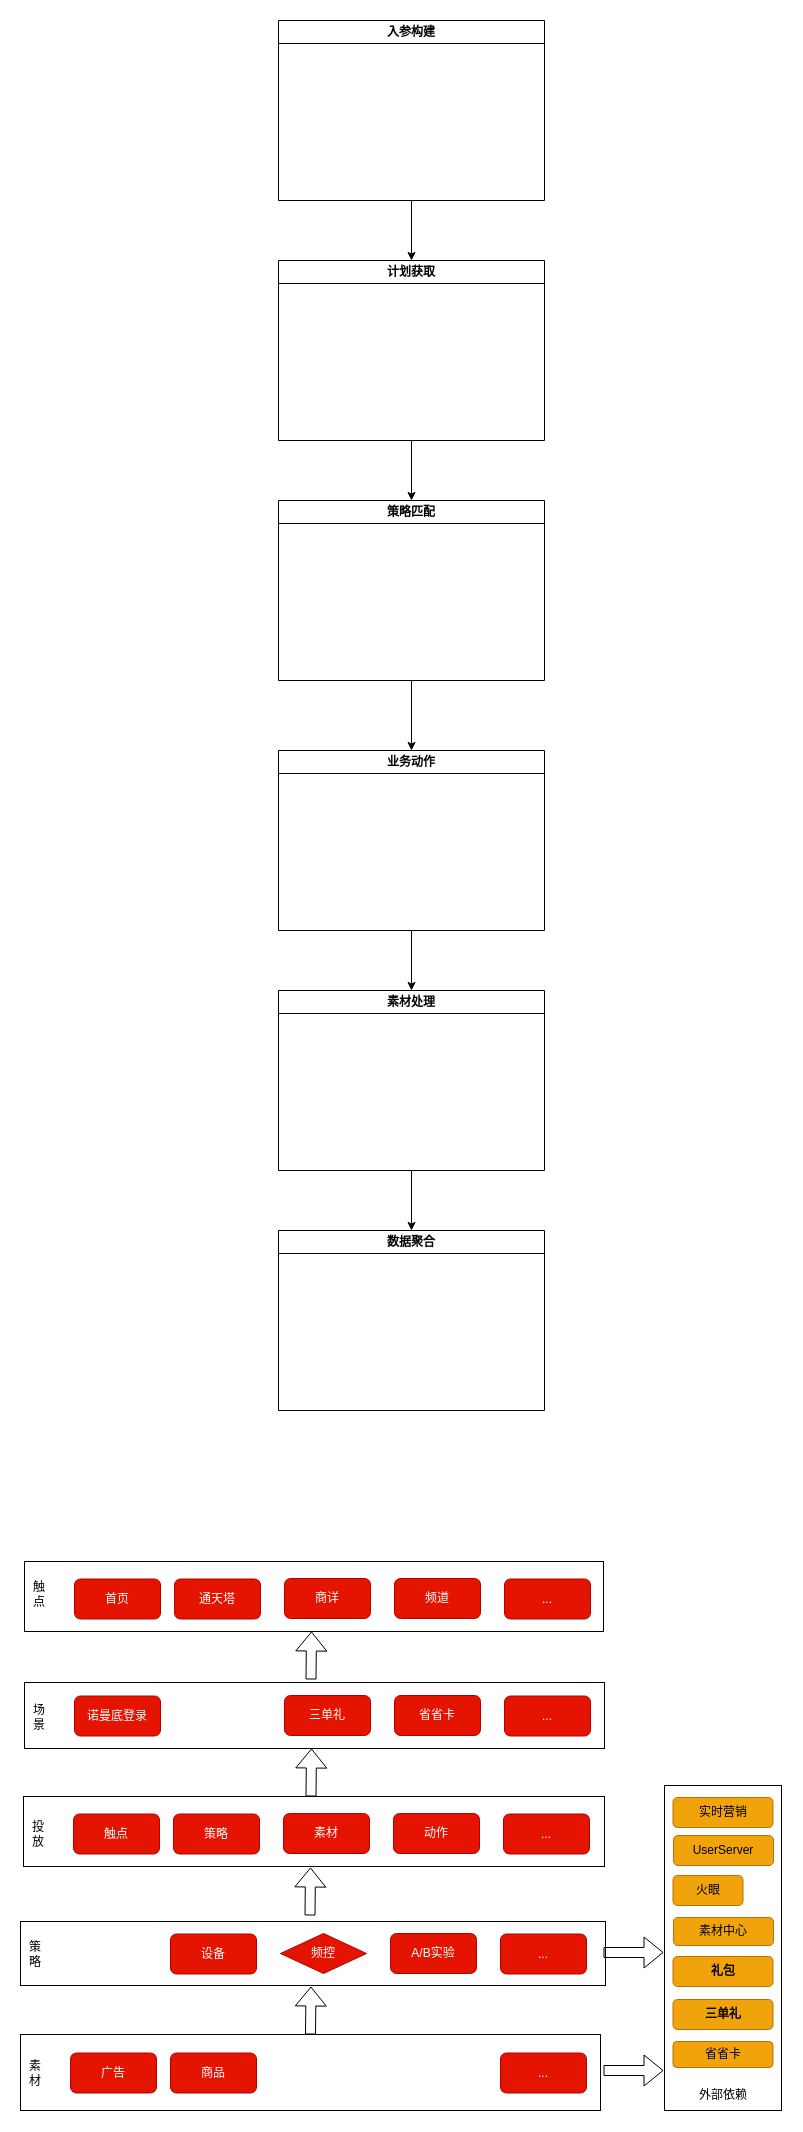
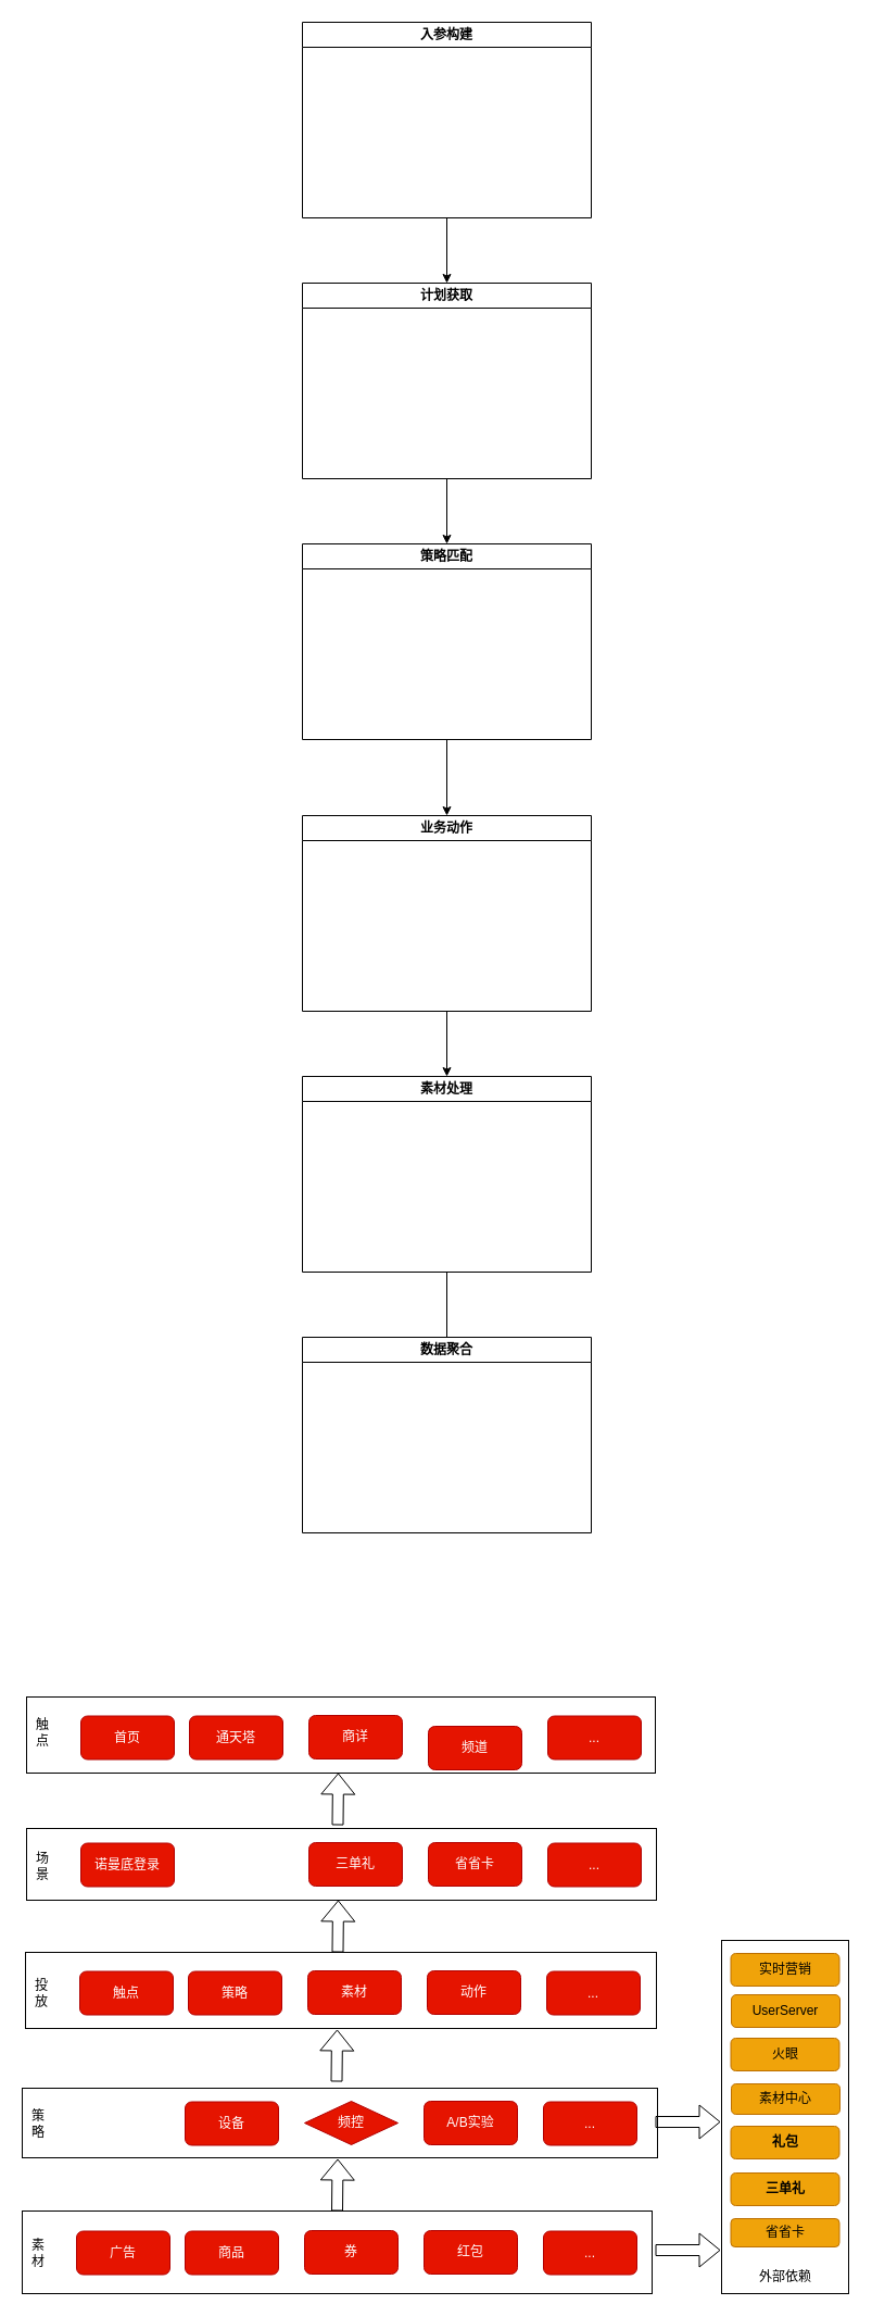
  <mxCell id="0" />
  <mxCell id="1" parent="0" />
  <mxCell id="2" style="edgeStyle=orthogonalEdgeStyle;rounded=0;orthogonalLoop=1;jettySize=auto;html=1;entryX=0.5;entryY=0;entryDx=0;entryDy=0;" parent="1" source="3" target="5" edge="1"><mxGeometry relative="1" as="geometry" /></mxCell>
  <mxCell id="3" value="入参构建" style="swimlane;whiteSpace=wrap;html=1;" parent="1" vertex="1"><mxGeometry x="278" y="20" width="266" height="180" as="geometry"><mxRectangle x="240" y="120" width="90" height="30" as="alternateBounds" /></mxGeometry></mxCell>
  <mxCell id="4" style="edgeStyle=orthogonalEdgeStyle;rounded=0;orthogonalLoop=1;jettySize=auto;html=1;entryX=0.5;entryY=0;entryDx=0;entryDy=0;" parent="1" source="5" target="7" edge="1"><mxGeometry relative="1" as="geometry" /></mxCell>
  <mxCell id="5" value="计划获取" style="swimlane;whiteSpace=wrap;html=1;" parent="1" vertex="1"><mxGeometry x="278" y="260" width="266" height="180" as="geometry"><mxRectangle x="240" y="120" width="90" height="30" as="alternateBounds" /></mxGeometry></mxCell>
  <mxCell id="6" style="edgeStyle=orthogonalEdgeStyle;rounded=0;orthogonalLoop=1;jettySize=auto;html=1;entryX=0.5;entryY=0;entryDx=0;entryDy=0;" parent="1" source="7" target="9" edge="1"><mxGeometry relative="1" as="geometry" /></mxCell>
  <mxCell id="7" value="策略匹配" style="swimlane;whiteSpace=wrap;html=1;" parent="1" vertex="1"><mxGeometry x="278" y="500" width="266" height="180" as="geometry"><mxRectangle x="240" y="120" width="90" height="30" as="alternateBounds" /></mxGeometry></mxCell>
  <mxCell id="8" style="edgeStyle=orthogonalEdgeStyle;rounded=0;orthogonalLoop=1;jettySize=auto;html=1;entryX=0.5;entryY=0;entryDx=0;entryDy=0;" parent="1" source="9" target="11" edge="1"><mxGeometry relative="1" as="geometry" /></mxCell>
  <mxCell id="9" value="业务动作" style="swimlane;whiteSpace=wrap;html=1;" parent="1" vertex="1"><mxGeometry x="278" y="750" width="266" height="180" as="geometry"><mxRectangle x="240" y="120" width="90" height="30" as="alternateBounds" /></mxGeometry></mxCell>
- <mxCell id="10" style="edgeStyle=orthogonalEdgeStyle;rounded=0;orthogonalLoop=1;jettySize=auto;html=1;" parent="1" source="11" target="12" edge="1"><mxGeometry relative="1" as="geometry" /></mxCell>
+ <mxCell id="10" style="edgeStyle=orthogonalEdgeStyle;rounded=0;orthogonalLoop=1;jettySize=auto;html=1;endArrow=none;" parent="1" source="11" target="12" edge="1"><mxGeometry relative="1" as="geometry" /></mxCell>
  <mxCell id="11" value="素材处理" style="swimlane;whiteSpace=wrap;html=1;" parent="1" vertex="1"><mxGeometry x="278" y="990" width="266" height="180" as="geometry"><mxRectangle x="240" y="120" width="90" height="30" as="alternateBounds" /></mxGeometry></mxCell>
  <mxCell id="12" value="数据聚合" style="swimlane;whiteSpace=wrap;html=1;" parent="1" vertex="1"><mxGeometry x="278" y="1230" width="266" height="180" as="geometry"><mxRectangle x="240" y="120" width="90" height="30" as="alternateBounds" /></mxGeometry></mxCell>
  <mxCell id="13" value="" style="rounded=0;whiteSpace=wrap;html=1;" parent="1" vertex="1"><mxGeometry x="20" y="2034" width="580" height="76" as="geometry" /></mxCell>
  <mxCell id="14" value="素&lt;br&gt;材" style="text;html=1;strokeColor=none;fillColor=none;align=center;verticalAlign=middle;whiteSpace=wrap;rounded=0;" parent="1" vertex="1"><mxGeometry x="20" y="2041" width="30" height="63" as="geometry" /></mxCell>
  <mxCell id="15" value="广告" style="rounded=1;whiteSpace=wrap;html=1;fillColor=#e51400;fontColor=#ffffff;strokeColor=#B20000;" parent="1" vertex="1"><mxGeometry x="70" y="2052.5" width="86" height="40" as="geometry" /></mxCell>
  <mxCell id="16" value="商品" style="rounded=1;whiteSpace=wrap;html=1;fillColor=#e51400;fontColor=#ffffff;strokeColor=#B20000;" parent="1" vertex="1"><mxGeometry x="170" y="2052.5" width="86" height="40" as="geometry" /></mxCell>
+ <mxCell id="17" value="券" style="rounded=1;whiteSpace=wrap;html=1;fillColor=#e51400;fontColor=#ffffff;strokeColor=#B20000;" parent="1" vertex="1"><mxGeometry x="280" y="2052" width="86" height="40" as="geometry" /></mxCell>
+ <mxCell id="18" value="红包" style="rounded=1;whiteSpace=wrap;html=1;fillColor=#e51400;fontColor=#ffffff;strokeColor=#B20000;" parent="1" vertex="1"><mxGeometry x="390" y="2052" width="86" height="40" as="geometry" /></mxCell>
  <mxCell id="19" value="..." style="rounded=1;whiteSpace=wrap;html=1;fillColor=#e51400;fontColor=#ffffff;strokeColor=#B20000;" parent="1" vertex="1"><mxGeometry x="500" y="2052.5" width="86" height="40" as="geometry" /></mxCell>
  <mxCell id="20" value="" style="rounded=0;whiteSpace=wrap;html=1;" parent="1" vertex="1"><mxGeometry x="20" y="1921" width="585" height="64" as="geometry" /></mxCell>
  <mxCell id="21" value="策&lt;br&gt;略&lt;br&gt;" style="text;html=1;strokeColor=none;fillColor=none;align=center;verticalAlign=middle;whiteSpace=wrap;rounded=0;" parent="1" vertex="1"><mxGeometry x="20" y="1922" width="30" height="63" as="geometry" /></mxCell>
  <mxCell id="22" value="设备" style="rounded=1;whiteSpace=wrap;html=1;fillColor=#e51400;fontColor=#ffffff;strokeColor=#B20000;" parent="1" vertex="1"><mxGeometry x="170" y="1933.5" width="86" height="40" as="geometry" /></mxCell>
  <mxCell id="23" value="频控" style="rhombus;whiteSpace=wrap;html=1;fillColor=#e51400;fontColor=#ffffff;strokeColor=#B20000;" parent="1" vertex="1"><mxGeometry x="280" y="1933" width="86" height="40" as="geometry" /></mxCell>
  <mxCell id="24" value="A/B实验" style="rounded=1;whiteSpace=wrap;html=1;fillColor=#e51400;fontColor=#ffffff;strokeColor=#B20000;" parent="1" vertex="1"><mxGeometry x="390" y="1933" width="86" height="40" as="geometry" /></mxCell>
  <mxCell id="25" value="..." style="rounded=1;whiteSpace=wrap;html=1;fillColor=#e51400;fontColor=#ffffff;strokeColor=#B20000;" parent="1" vertex="1"><mxGeometry x="500" y="1933.5" width="86" height="40" as="geometry" /></mxCell>
  <mxCell id="26" value="" style="shape=flexArrow;endArrow=classic;html=1;rounded=0;exitX=0.5;exitY=0;exitDx=0;exitDy=0;" parent="1" edge="1"><mxGeometry width="50" height="50" relative="1" as="geometry"><mxPoint x="310" y="2034" as="sourcePoint" /><mxPoint x="310.5" y="1986" as="targetPoint" /></mxGeometry></mxCell>
  <mxCell id="27" value="" style="shape=flexArrow;endArrow=classic;html=1;rounded=0;exitX=0.5;exitY=0;exitDx=0;exitDy=0;" parent="1" edge="1"><mxGeometry width="50" height="50" relative="1" as="geometry"><mxPoint x="309.5" y="1915" as="sourcePoint" /><mxPoint x="310" y="1867" as="targetPoint" /></mxGeometry></mxCell>
  <mxCell id="28" value="" style="rounded=0;whiteSpace=wrap;html=1;" parent="1" vertex="1"><mxGeometry x="23" y="1796" width="581" height="70" as="geometry" /></mxCell>
  <mxCell id="29" value="投&lt;br&gt;放&lt;br&gt;" style="text;html=1;strokeColor=none;fillColor=none;align=center;verticalAlign=middle;whiteSpace=wrap;rounded=0;" parent="1" vertex="1"><mxGeometry x="23" y="1802" width="30" height="63" as="geometry" /></mxCell>
  <mxCell id="30" value="触点" style="rounded=1;whiteSpace=wrap;html=1;fillColor=#e51400;fontColor=#ffffff;strokeColor=#B20000;" parent="1" vertex="1"><mxGeometry x="73" y="1813.5" width="86" height="40" as="geometry" /></mxCell>
  <mxCell id="31" value="策略" style="rounded=1;whiteSpace=wrap;html=1;fillColor=#e51400;fontColor=#ffffff;strokeColor=#B20000;" parent="1" vertex="1"><mxGeometry x="173" y="1813.5" width="86" height="40" as="geometry" /></mxCell>
  <mxCell id="32" value="素材" style="rounded=1;whiteSpace=wrap;html=1;fillColor=#e51400;fontColor=#ffffff;strokeColor=#B20000;" parent="1" vertex="1"><mxGeometry x="283" y="1813" width="86" height="40" as="geometry" /></mxCell>
  <mxCell id="33" value="动作" style="rounded=1;whiteSpace=wrap;html=1;fillColor=#e51400;fontColor=#ffffff;strokeColor=#B20000;" parent="1" vertex="1"><mxGeometry x="393" y="1813" width="86" height="40" as="geometry" /></mxCell>
  <mxCell id="34" value="..." style="rounded=1;whiteSpace=wrap;html=1;fillColor=#e51400;fontColor=#ffffff;strokeColor=#B20000;" parent="1" vertex="1"><mxGeometry x="503" y="1813.5" width="86" height="40" as="geometry" /></mxCell>
  <mxCell id="35" value="" style="rounded=0;whiteSpace=wrap;html=1;" parent="1" vertex="1"><mxGeometry x="664" y="1785" width="117" height="325" as="geometry" /></mxCell>
  <mxCell id="36" value="" style="shape=flexArrow;endArrow=classic;html=1;rounded=0;" parent="1" edge="1"><mxGeometry width="50" height="50" relative="1" as="geometry"><mxPoint x="603" y="1952" as="sourcePoint" /><mxPoint x="663" y="1952" as="targetPoint" /></mxGeometry></mxCell>
  <mxCell id="37" value="外部依赖" style="text;html=1;strokeColor=none;fillColor=none;align=center;verticalAlign=middle;whiteSpace=wrap;rounded=0;" parent="1" vertex="1"><mxGeometry x="693" y="2080" width="60" height="30" as="geometry" /></mxCell>
  <mxCell id="38" value="实时营销" style="rounded=1;whiteSpace=wrap;html=1;fillColor=#f0a30a;fontColor=#000000;strokeColor=#BD7000;" parent="1" vertex="1"><mxGeometry x="672.5" y="1797" width="100" height="30" as="geometry" /></mxCell>
  <mxCell id="39" value="UserServer" style="rounded=1;whiteSpace=wrap;html=1;fillColor=#f0a30a;fontColor=#000000;strokeColor=#BD7000;" parent="1" vertex="1"><mxGeometry x="673" y="1835" width="100" height="30" as="geometry" /></mxCell>
- <mxCell id="40" value="&lt;span style=&quot;font-weight: normal;&quot;&gt;火眼&lt;/span&gt;" style="rounded=1;whiteSpace=wrap;html=1;fontStyle=1;fillColor=#f0a30a;fontColor=#000000;strokeColor=#BD7000;" parent="1" vertex="1"><mxGeometry x="672.5" y="1875" width="70" height="30" as="geometry" /></mxCell>
+ <mxCell id="40" value="&lt;span style=&quot;font-weight: normal;&quot;&gt;火眼&lt;/span&gt;" style="rounded=1;whiteSpace=wrap;html=1;fontStyle=1;fillColor=#f0a30a;fontColor=#000000;strokeColor=#BD7000;" parent="1" vertex="1"><mxGeometry x="672.5" y="1875" width="100" height="30" as="geometry" /></mxCell>
  <mxCell id="41" value="素材中心" style="rounded=1;whiteSpace=wrap;html=1;fontStyle=0;fillColor=#f0a30a;fontColor=#000000;strokeColor=#BD7000;" parent="1" vertex="1"><mxGeometry x="673" y="1917" width="100" height="28" as="geometry" /></mxCell>
  <mxCell id="42" value="礼包" style="rounded=1;whiteSpace=wrap;html=1;fontStyle=1;fillColor=#f0a30a;fontColor=#000000;strokeColor=#BD7000;" parent="1" vertex="1"><mxGeometry x="672.5" y="1956" width="100" height="30" as="geometry" /></mxCell>
  <mxCell id="43" value="三单礼" style="rounded=1;whiteSpace=wrap;html=1;fontStyle=1;fillColor=#f0a30a;fontColor=#000000;strokeColor=#BD7000;" parent="1" vertex="1"><mxGeometry x="672.5" y="1999" width="100" height="30" as="geometry" /></mxCell>
  <mxCell id="44" value="省省卡" style="rounded=1;whiteSpace=wrap;html=1;fontStyle=0;fillColor=#f0a30a;fontColor=#000000;strokeColor=#BD7000;" parent="1" vertex="1"><mxGeometry x="672.5" y="2041" width="100" height="26" as="geometry" /></mxCell>
  <mxCell id="45" value="" style="rounded=0;whiteSpace=wrap;html=1;" parent="1" vertex="1"><mxGeometry x="24" y="1682" width="580" height="66" as="geometry" /></mxCell>
  <mxCell id="46" value="场&lt;br&gt;景&lt;br&gt;" style="text;html=1;strokeColor=none;fillColor=none;align=center;verticalAlign=middle;whiteSpace=wrap;rounded=0;" parent="1" vertex="1"><mxGeometry x="24" y="1685" width="30" height="63" as="geometry" /></mxCell>
  <mxCell id="47" value="诺曼底登录" style="rounded=1;whiteSpace=wrap;html=1;fillColor=#e51400;fontColor=#ffffff;strokeColor=#B20000;" parent="1" vertex="1"><mxGeometry x="74" y="1695.5" width="86" height="40" as="geometry" /></mxCell>
  <mxCell id="48" value="三单礼" style="rounded=1;whiteSpace=wrap;html=1;fillColor=#e51400;fontColor=#ffffff;strokeColor=#B20000;" parent="1" vertex="1"><mxGeometry x="284" y="1695" width="86" height="40" as="geometry" /></mxCell>
  <mxCell id="49" value="省省卡" style="rounded=1;whiteSpace=wrap;html=1;fillColor=#e51400;fontColor=#ffffff;strokeColor=#B20000;" parent="1" vertex="1"><mxGeometry x="394" y="1695" width="86" height="40" as="geometry" /></mxCell>
  <mxCell id="50" value="..." style="rounded=1;whiteSpace=wrap;html=1;fillColor=#e51400;fontColor=#ffffff;strokeColor=#B20000;" parent="1" vertex="1"><mxGeometry x="504" y="1695.5" width="86" height="40" as="geometry" /></mxCell>
  <mxCell id="51" value="" style="shape=flexArrow;endArrow=classic;html=1;rounded=0;exitX=0.5;exitY=0;exitDx=0;exitDy=0;" parent="1" edge="1"><mxGeometry width="50" height="50" relative="1" as="geometry"><mxPoint x="310.5" y="1796" as="sourcePoint" /><mxPoint x="311" y="1748" as="targetPoint" /></mxGeometry></mxCell>
  <mxCell id="52" value="" style="rounded=0;whiteSpace=wrap;html=1;" parent="1" vertex="1"><mxGeometry x="24" y="1561" width="579" height="70" as="geometry" /></mxCell>
  <mxCell id="53" value="触&lt;br&gt;点" style="text;html=1;strokeColor=none;fillColor=none;align=center;verticalAlign=middle;whiteSpace=wrap;rounded=0;" parent="1" vertex="1"><mxGeometry x="24" y="1562" width="30" height="63" as="geometry" /></mxCell>
  <mxCell id="54" value="首页" style="rounded=1;whiteSpace=wrap;html=1;fillColor=#e51400;fontColor=#ffffff;strokeColor=#B20000;" parent="1" vertex="1"><mxGeometry x="74" y="1578.5" width="86" height="40" as="geometry" /></mxCell>
  <mxCell id="55" value="通天塔" style="rounded=1;whiteSpace=wrap;html=1;fillColor=#e51400;fontColor=#ffffff;strokeColor=#B20000;" parent="1" vertex="1"><mxGeometry x="174" y="1578.5" width="86" height="40" as="geometry" /></mxCell>
  <mxCell id="56" value="商详" style="rounded=1;whiteSpace=wrap;html=1;fillColor=#e51400;fontColor=#ffffff;strokeColor=#B20000;" parent="1" vertex="1"><mxGeometry x="284" y="1578" width="86" height="40" as="geometry" /></mxCell>
- <mxCell id="57" value="频道" style="rounded=1;whiteSpace=wrap;html=1;fillColor=#e51400;fontColor=#ffffff;strokeColor=#B20000;" parent="1" vertex="1"><mxGeometry x="394" y="1578" width="86" height="40" as="geometry" /></mxCell>
+ <mxCell id="57" value="频道" style="rounded=1;whiteSpace=wrap;html=1;fillColor=#e51400;fontColor=#ffffff;strokeColor=#B20000;" parent="1" vertex="1"><mxGeometry x="394" y="1588" width="86" height="40" as="geometry" /></mxCell>
  <mxCell id="58" value="..." style="rounded=1;whiteSpace=wrap;html=1;fillColor=#e51400;fontColor=#ffffff;strokeColor=#B20000;" parent="1" vertex="1"><mxGeometry x="504" y="1578.5" width="86" height="40" as="geometry" /></mxCell>
  <mxCell id="59" value="" style="shape=flexArrow;endArrow=classic;html=1;rounded=0;exitX=0.5;exitY=0;exitDx=0;exitDy=0;" parent="1" edge="1"><mxGeometry width="50" height="50" relative="1" as="geometry"><mxPoint x="310.5" y="1679" as="sourcePoint" /><mxPoint x="311" y="1631" as="targetPoint" /></mxGeometry></mxCell>
  <mxCell id="60" value="" style="shape=flexArrow;endArrow=classic;html=1;rounded=0;" edge="1" parent="1"><mxGeometry width="50" height="50" relative="1" as="geometry"><mxPoint x="603" y="2070" as="sourcePoint" /><mxPoint x="663" y="2070" as="targetPoint" /></mxGeometry></mxCell>
